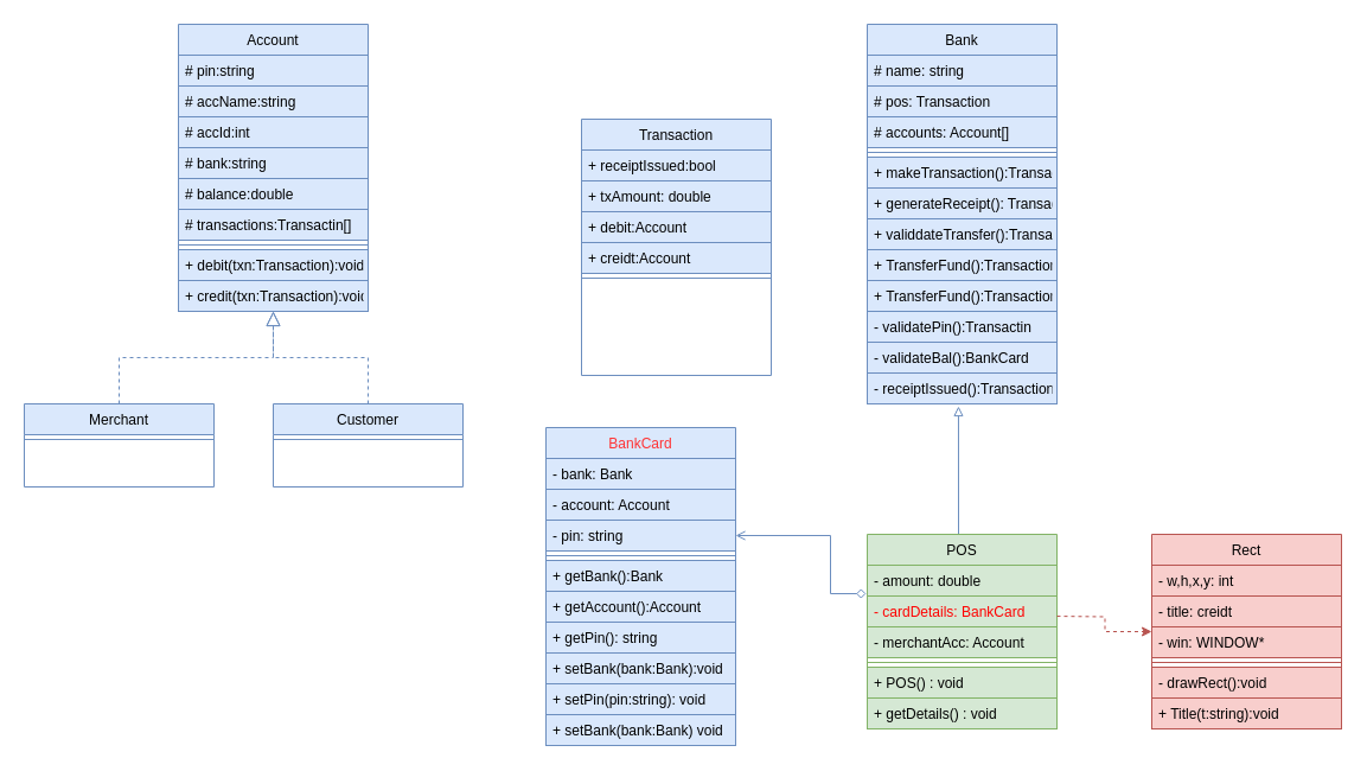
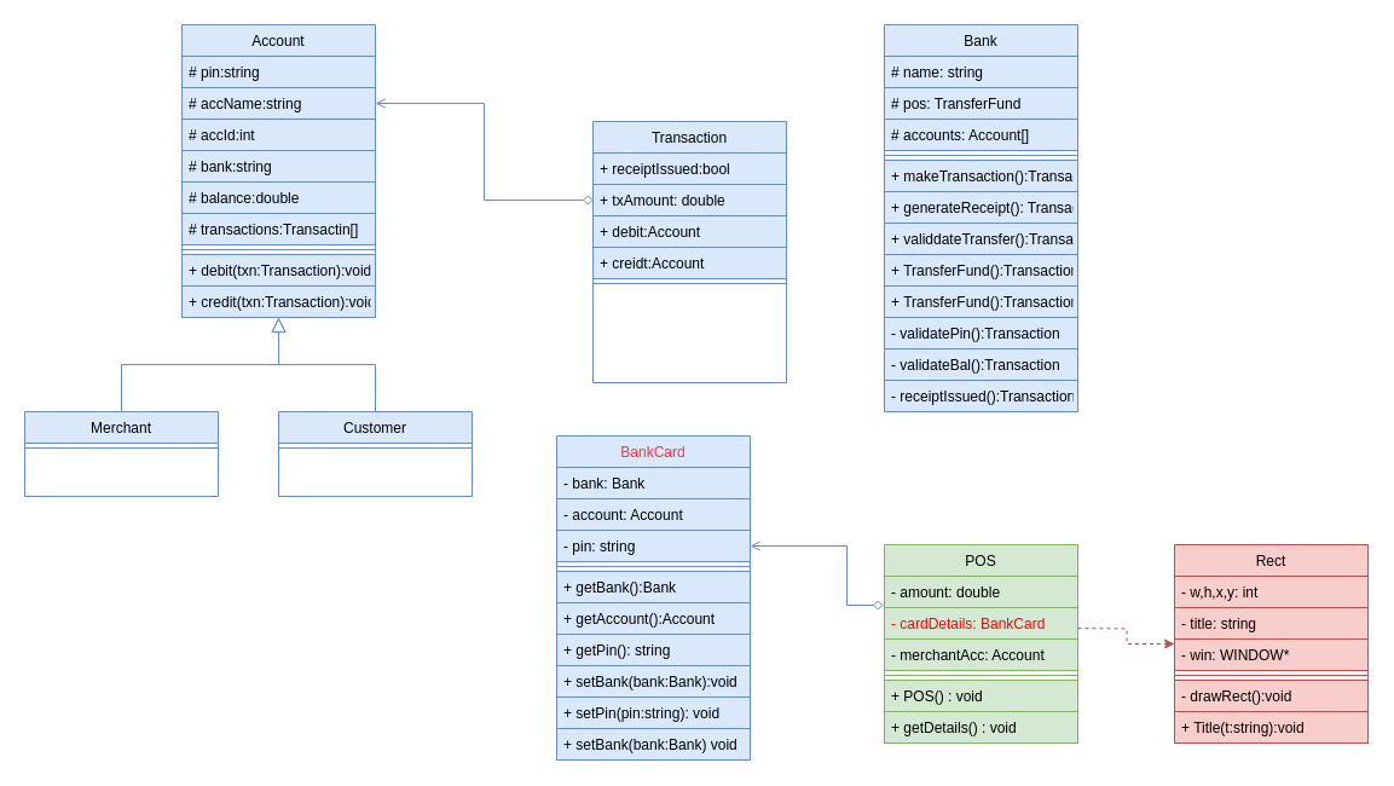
  <mxCell id="0" />
  <mxCell id="1" parent="0" />
- <mxCell id="2" value="" style="endArrow=block;endSize=10;endFill=0;shadow=0;strokeWidth=1;rounded=0;edgeStyle=elbowEdgeStyle;elbow=vertical;fillColor=#dae8fc;strokeColor=#6c8ebf;dashed=1;" parent="1" source="26" target="16" edge="1"><mxGeometry width="160" relative="1" as="geometry"><mxPoint x="100" y="183" as="sourcePoint" /><mxPoint x="100" y="183" as="targetPoint" /></mxGeometry></mxCell>
- <mxCell id="3" value="" style="endArrow=block;endSize=10;endFill=0;shadow=0;strokeWidth=1;rounded=0;edgeStyle=elbowEdgeStyle;elbow=vertical;fillColor=#dae8fc;strokeColor=#6c8ebf;dashed=1;" parent="1" source="28" target="16" edge="1"><mxGeometry width="160" relative="1" as="geometry"><mxPoint x="110" y="353" as="sourcePoint" /><mxPoint x="210" y="251" as="targetPoint" /></mxGeometry></mxCell>
+ <mxCell id="2" value="" style="endArrow=block;endSize=10;endFill=0;shadow=0;strokeWidth=1;rounded=0;edgeStyle=elbowEdgeStyle;elbow=vertical;fillColor=#dae8fc;strokeColor=#6c8ebf;" parent="1" source="26" target="16" edge="1"><mxGeometry width="160" relative="1" as="geometry"><mxPoint x="100" y="183" as="sourcePoint" /><mxPoint x="100" y="183" as="targetPoint" /></mxGeometry></mxCell>
+ <mxCell id="3" value="" style="endArrow=block;endSize=10;endFill=0;shadow=0;strokeWidth=1;rounded=0;edgeStyle=elbowEdgeStyle;elbow=vertical;fillColor=#dae8fc;strokeColor=#6c8ebf;" parent="1" source="28" target="16" edge="1"><mxGeometry width="160" relative="1" as="geometry"><mxPoint x="110" y="353" as="sourcePoint" /><mxPoint x="210" y="251" as="targetPoint" /></mxGeometry></mxCell>
  <mxCell id="4" style="edgeStyle=orthogonalEdgeStyle;rounded=0;orthogonalLoop=1;jettySize=auto;html=1;entryX=1;entryY=0.5;entryDx=0;entryDy=0;endArrow=open;endFill=0;startArrow=diamond;startFill=0;fillColor=#dae8fc;strokeColor=#6c8ebf;" parent="1" target="8" edge="1"><mxGeometry relative="1" as="geometry"><mxPoint x="730" y="500" as="sourcePoint" /><Array as="points"><mxPoint x="700" y="500" /><mxPoint x="700" y="451" /></Array></mxGeometry></mxCell>
  <mxCell id="5" value="BankCard" style="swimlane;fontStyle=0;align=center;verticalAlign=top;childLayout=stackLayout;horizontal=1;startSize=26;horizontalStack=0;resizeParent=1;resizeLast=0;collapsible=1;marginBottom=0;rounded=0;shadow=0;strokeWidth=1;fillColor=#dae8fc;strokeColor=#6c8ebf;fontColor=#FF3333;" parent="1" vertex="1"><mxGeometry x="460" y="360" width="160" height="268" as="geometry"><mxRectangle x="230" y="140" width="160" height="26" as="alternateBounds" /></mxGeometry></mxCell>
  <mxCell id="6" value="- bank: Bank" style="text;align=left;verticalAlign=top;spacingLeft=4;spacingRight=4;overflow=hidden;rotatable=0;points=[[0,0.5],[1,0.5]];portConstraint=eastwest;fillColor=#dae8fc;strokeColor=#6c8ebf;" parent="5" vertex="1"><mxGeometry y="26" width="160" height="26" as="geometry" /></mxCell>
  <mxCell id="7" value="- account: Account" style="text;align=left;verticalAlign=top;spacingLeft=4;spacingRight=4;overflow=hidden;rotatable=0;points=[[0,0.5],[1,0.5]];portConstraint=eastwest;rounded=0;shadow=0;html=0;fillColor=#dae8fc;strokeColor=#6c8ebf;" parent="5" vertex="1"><mxGeometry y="52" width="160" height="26" as="geometry" /></mxCell>
  <mxCell id="8" value="- pin: string" style="text;align=left;verticalAlign=top;spacingLeft=4;spacingRight=4;overflow=hidden;rotatable=0;points=[[0,0.5],[1,0.5]];portConstraint=eastwest;rounded=0;shadow=0;html=0;fillColor=#dae8fc;strokeColor=#6c8ebf;" parent="5" vertex="1"><mxGeometry y="78" width="160" height="26" as="geometry" /></mxCell>
  <mxCell id="9" value="" style="line;html=1;strokeWidth=1;align=left;verticalAlign=middle;spacingTop=-1;spacingLeft=3;spacingRight=3;rotatable=0;labelPosition=right;points=[];portConstraint=eastwest;fillColor=#dae8fc;strokeColor=#6c8ebf;" parent="5" vertex="1"><mxGeometry y="104" width="160" height="8" as="geometry" /></mxCell>
  <mxCell id="10" value="+ getBank():Bank" style="text;align=left;verticalAlign=top;spacingLeft=4;spacingRight=4;overflow=hidden;rotatable=0;points=[[0,0.5],[1,0.5]];portConstraint=eastwest;fillColor=#dae8fc;strokeColor=#6c8ebf;" parent="5" vertex="1"><mxGeometry y="112" width="160" height="26" as="geometry" /></mxCell>
  <mxCell id="11" value="+ getAccount():Account" style="text;align=left;verticalAlign=top;spacingLeft=4;spacingRight=4;overflow=hidden;rotatable=0;points=[[0,0.5],[1,0.5]];portConstraint=eastwest;fillColor=#dae8fc;strokeColor=#6c8ebf;" parent="5" vertex="1"><mxGeometry y="138" width="160" height="26" as="geometry" /></mxCell>
  <mxCell id="12" value="+ getPin(): string" style="text;align=left;verticalAlign=top;spacingLeft=4;spacingRight=4;overflow=hidden;rotatable=0;points=[[0,0.5],[1,0.5]];portConstraint=eastwest;fillColor=#dae8fc;strokeColor=#6c8ebf;" parent="5" vertex="1"><mxGeometry y="164" width="160" height="26" as="geometry" /></mxCell>
  <mxCell id="13" value="+ setBank(bank:Bank):void" style="text;align=left;verticalAlign=top;spacingLeft=4;spacingRight=4;overflow=hidden;rotatable=0;points=[[0,0.5],[1,0.5]];portConstraint=eastwest;fillColor=#dae8fc;strokeColor=#6c8ebf;" parent="5" vertex="1"><mxGeometry y="190" width="160" height="26" as="geometry" /></mxCell>
  <mxCell id="14" value="+ setPin(pin:string): void" style="text;align=left;verticalAlign=top;spacingLeft=4;spacingRight=4;overflow=hidden;rotatable=0;points=[[0,0.5],[1,0.5]];portConstraint=eastwest;fillColor=#dae8fc;strokeColor=#6c8ebf;" parent="5" vertex="1"><mxGeometry y="216" width="160" height="26" as="geometry" /></mxCell>
  <mxCell id="15" value="+ setBank(bank:Bank) void" style="text;align=left;verticalAlign=top;spacingLeft=4;spacingRight=4;overflow=hidden;rotatable=0;points=[[0,0.5],[1,0.5]];portConstraint=eastwest;fillColor=#dae8fc;strokeColor=#6c8ebf;" parent="5" vertex="1"><mxGeometry y="242" width="160" height="26" as="geometry" /></mxCell>
  <mxCell id="16" value="Account" style="swimlane;fontStyle=0;align=center;verticalAlign=top;childLayout=stackLayout;horizontal=1;startSize=26;horizontalStack=0;resizeParent=1;resizeLast=0;collapsible=1;marginBottom=0;rounded=0;shadow=0;strokeWidth=1;fillColor=#dae8fc;strokeColor=#6c8ebf;" parent="1" vertex="1"><mxGeometry x="150" y="20" width="160" height="242" as="geometry"><mxRectangle x="230" y="140" width="160" height="26" as="alternateBounds" /></mxGeometry></mxCell>
  <mxCell id="17" value="# pin:string" style="text;align=left;verticalAlign=top;spacingLeft=4;spacingRight=4;overflow=hidden;rotatable=0;points=[[0,0.5],[1,0.5]];portConstraint=eastwest;fillColor=#dae8fc;strokeColor=#6c8ebf;" parent="16" vertex="1"><mxGeometry y="26" width="160" height="26" as="geometry" /></mxCell>
  <mxCell id="18" value="# accName:string" style="text;align=left;verticalAlign=top;spacingLeft=4;spacingRight=4;overflow=hidden;rotatable=0;points=[[0,0.5],[1,0.5]];portConstraint=eastwest;rounded=0;shadow=0;html=0;fillColor=#dae8fc;strokeColor=#6c8ebf;" parent="16" vertex="1"><mxGeometry y="52" width="160" height="26" as="geometry" /></mxCell>
  <mxCell id="19" value="# accId:int" style="text;align=left;verticalAlign=top;spacingLeft=4;spacingRight=4;overflow=hidden;rotatable=0;points=[[0,0.5],[1,0.5]];portConstraint=eastwest;rounded=0;shadow=0;html=0;fillColor=#dae8fc;strokeColor=#6c8ebf;" parent="16" vertex="1"><mxGeometry y="78" width="160" height="26" as="geometry" /></mxCell>
  <mxCell id="20" value="# bank:string" style="text;align=left;verticalAlign=top;spacingLeft=4;spacingRight=4;overflow=hidden;rotatable=0;points=[[0,0.5],[1,0.5]];portConstraint=eastwest;rounded=0;shadow=0;html=0;fillColor=#dae8fc;strokeColor=#6c8ebf;" parent="16" vertex="1"><mxGeometry y="104" width="160" height="26" as="geometry" /></mxCell>
  <mxCell id="21" value="# balance:double" style="text;align=left;verticalAlign=top;spacingLeft=4;spacingRight=4;overflow=hidden;rotatable=0;points=[[0,0.5],[1,0.5]];portConstraint=eastwest;rounded=0;shadow=0;html=0;fillColor=#dae8fc;strokeColor=#6c8ebf;" parent="16" vertex="1"><mxGeometry y="130" width="160" height="26" as="geometry" /></mxCell>
  <mxCell id="22" value="# transactions:Transactin[]" style="text;align=left;verticalAlign=top;spacingLeft=4;spacingRight=4;overflow=hidden;rotatable=0;points=[[0,0.5],[1,0.5]];portConstraint=eastwest;rounded=0;shadow=0;html=0;fillColor=#dae8fc;strokeColor=#6c8ebf;" parent="16" vertex="1"><mxGeometry y="156" width="160" height="26" as="geometry" /></mxCell>
  <mxCell id="23" value="" style="line;html=1;strokeWidth=1;align=left;verticalAlign=middle;spacingTop=-1;spacingLeft=3;spacingRight=3;rotatable=0;labelPosition=right;points=[];portConstraint=eastwest;fillColor=#dae8fc;strokeColor=#6c8ebf;" parent="16" vertex="1"><mxGeometry y="182" width="160" height="8" as="geometry" /></mxCell>
  <mxCell id="24" value="+ debit(txn:Transaction):void" style="text;align=left;verticalAlign=top;spacingLeft=4;spacingRight=4;overflow=hidden;rotatable=0;points=[[0,0.5],[1,0.5]];portConstraint=eastwest;fillColor=#dae8fc;strokeColor=#6c8ebf;" parent="16" vertex="1"><mxGeometry y="190" width="160" height="26" as="geometry" /></mxCell>
  <mxCell id="25" value="+ credit(txn:Transaction):void" style="text;align=left;verticalAlign=top;spacingLeft=4;spacingRight=4;overflow=hidden;rotatable=0;points=[[0,0.5],[1,0.5]];portConstraint=eastwest;fillColor=#dae8fc;strokeColor=#6c8ebf;" parent="16" vertex="1"><mxGeometry y="216" width="160" height="26" as="geometry" /></mxCell>
  <mxCell id="26" value="Merchant" style="swimlane;fontStyle=0;align=center;verticalAlign=top;childLayout=stackLayout;horizontal=1;startSize=26;horizontalStack=0;resizeParent=1;resizeLast=0;collapsible=1;marginBottom=0;rounded=0;shadow=0;strokeWidth=1;fillColor=#dae8fc;strokeColor=#6c8ebf;" parent="1" vertex="1"><mxGeometry x="20" y="340" width="160" height="70" as="geometry"><mxRectangle x="130" y="380" width="160" height="26" as="alternateBounds" /></mxGeometry></mxCell>
  <mxCell id="27" value="" style="line;html=1;strokeWidth=1;align=left;verticalAlign=middle;spacingTop=-1;spacingLeft=3;spacingRight=3;rotatable=0;labelPosition=right;points=[];portConstraint=eastwest;fillColor=#dae8fc;strokeColor=#6c8ebf;" parent="26" vertex="1"><mxGeometry y="26" width="160" height="8" as="geometry" /></mxCell>
  <mxCell id="28" value="Customer" style="swimlane;fontStyle=0;align=center;verticalAlign=top;childLayout=stackLayout;horizontal=1;startSize=26;horizontalStack=0;resizeParent=1;resizeLast=0;collapsible=1;marginBottom=0;rounded=0;shadow=0;strokeWidth=1;fillColor=#dae8fc;strokeColor=#6c8ebf;" parent="1" vertex="1"><mxGeometry x="230" y="340" width="160" height="70" as="geometry"><mxRectangle x="340" y="380" width="170" height="26" as="alternateBounds" /></mxGeometry></mxCell>
  <mxCell id="29" value="" style="line;html=1;strokeWidth=1;align=left;verticalAlign=middle;spacingTop=-1;spacingLeft=3;spacingRight=3;rotatable=0;labelPosition=right;points=[];portConstraint=eastwest;fillColor=#dae8fc;strokeColor=#6c8ebf;" parent="28" vertex="1"><mxGeometry y="26" width="160" height="8" as="geometry" /></mxCell>
  <mxCell id="30" value="Transaction" style="swimlane;fontStyle=0;align=center;verticalAlign=top;childLayout=stackLayout;horizontal=1;startSize=26;horizontalStack=0;resizeParent=1;resizeLast=0;collapsible=1;marginBottom=0;rounded=0;shadow=0;strokeWidth=1;fillColor=#dae8fc;strokeColor=#6c8ebf;" parent="1" vertex="1"><mxGeometry x="490" y="100" width="160" height="216" as="geometry"><mxRectangle x="550" y="140" width="160" height="26" as="alternateBounds" /></mxGeometry></mxCell>
  <mxCell id="31" value="+ receiptIssued:bool" style="text;align=left;verticalAlign=top;spacingLeft=4;spacingRight=4;overflow=hidden;rotatable=0;points=[[0,0.5],[1,0.5]];portConstraint=eastwest;fillColor=#dae8fc;strokeColor=#6c8ebf;" parent="30" vertex="1"><mxGeometry y="26" width="160" height="26" as="geometry" /></mxCell>
  <mxCell id="32" value="+ txAmount: double" style="text;align=left;verticalAlign=top;spacingLeft=4;spacingRight=4;overflow=hidden;rotatable=0;points=[[0,0.5],[1,0.5]];portConstraint=eastwest;rounded=0;shadow=0;html=0;fillColor=#dae8fc;strokeColor=#6c8ebf;" parent="30" vertex="1"><mxGeometry y="52" width="160" height="26" as="geometry" /></mxCell>
  <mxCell id="33" value="+ debit:Account" style="text;align=left;verticalAlign=top;spacingLeft=4;spacingRight=4;overflow=hidden;rotatable=0;points=[[0,0.5],[1,0.5]];portConstraint=eastwest;rounded=0;shadow=0;html=0;fillColor=#dae8fc;strokeColor=#6c8ebf;" parent="30" vertex="1"><mxGeometry y="78" width="160" height="26" as="geometry" /></mxCell>
  <mxCell id="34" value="+ creidt:Account" style="text;align=left;verticalAlign=top;spacingLeft=4;spacingRight=4;overflow=hidden;rotatable=0;points=[[0,0.5],[1,0.5]];portConstraint=eastwest;rounded=0;shadow=0;html=0;fillColor=#dae8fc;strokeColor=#6c8ebf;" parent="30" vertex="1"><mxGeometry y="104" width="160" height="26" as="geometry" /></mxCell>
  <mxCell id="35" value="" style="line;html=1;strokeWidth=1;align=left;verticalAlign=middle;spacingTop=-1;spacingLeft=3;spacingRight=3;rotatable=0;labelPosition=right;points=[];portConstraint=eastwest;fillColor=#dae8fc;strokeColor=#6c8ebf;" parent="30" vertex="1"><mxGeometry y="130" width="160" height="8" as="geometry" /></mxCell>
  <mxCell id="36" value="Bank" style="swimlane;fontStyle=0;align=center;verticalAlign=top;childLayout=stackLayout;horizontal=1;startSize=26;horizontalStack=0;resizeParent=1;resizeLast=0;collapsible=1;marginBottom=0;rounded=0;shadow=0;strokeWidth=1;fillColor=#dae8fc;strokeColor=#6c8ebf;" parent="1" vertex="1"><mxGeometry x="731" y="20" width="160" height="320" as="geometry"><mxRectangle x="230" y="140" width="160" height="26" as="alternateBounds" /></mxGeometry></mxCell>
  <mxCell id="37" value="# name: string" style="text;align=left;verticalAlign=top;spacingLeft=4;spacingRight=4;overflow=hidden;rotatable=0;points=[[0,0.5],[1,0.5]];portConstraint=eastwest;fillColor=#dae8fc;strokeColor=#6c8ebf;" parent="36" vertex="1"><mxGeometry y="26" width="160" height="26" as="geometry" /></mxCell>
- <mxCell id="38" value="# pos: Transaction" style="text;align=left;verticalAlign=top;spacingLeft=4;spacingRight=4;overflow=hidden;rotatable=0;points=[[0,0.5],[1,0.5]];portConstraint=eastwest;fillColor=#dae8fc;strokeColor=#6c8ebf;" parent="36" vertex="1"><mxGeometry y="52" width="160" height="26" as="geometry" /></mxCell>
+ <mxCell id="38" value="# pos: TransferFund" style="text;align=left;verticalAlign=top;spacingLeft=4;spacingRight=4;overflow=hidden;rotatable=0;points=[[0,0.5],[1,0.5]];portConstraint=eastwest;fillColor=#dae8fc;strokeColor=#6c8ebf;" parent="36" vertex="1"><mxGeometry y="52" width="160" height="26" as="geometry" /></mxCell>
  <mxCell id="39" value="# accounts: Account[]" style="text;align=left;verticalAlign=top;spacingLeft=4;spacingRight=4;overflow=hidden;rotatable=0;points=[[0,0.5],[1,0.5]];portConstraint=eastwest;fillColor=#dae8fc;strokeColor=#6c8ebf;" parent="36" vertex="1"><mxGeometry y="78" width="160" height="26" as="geometry" /></mxCell>
  <mxCell id="40" value="" style="line;html=1;strokeWidth=1;align=left;verticalAlign=middle;spacingTop=-1;spacingLeft=3;spacingRight=3;rotatable=0;labelPosition=right;points=[];portConstraint=eastwest;fillColor=#dae8fc;strokeColor=#6c8ebf;" parent="36" vertex="1"><mxGeometry y="104" width="160" height="8" as="geometry" /></mxCell>
  <mxCell id="41" value="+ makeTransaction():Transaction" style="text;align=left;verticalAlign=top;spacingLeft=4;spacingRight=4;overflow=hidden;rotatable=0;points=[[0,0.5],[1,0.5]];portConstraint=eastwest;fillColor=#dae8fc;strokeColor=#6c8ebf;" parent="36" vertex="1"><mxGeometry y="112" width="160" height="26" as="geometry" /></mxCell>
  <mxCell id="42" value="+ generateReceipt(): Transaction" style="text;align=left;verticalAlign=top;spacingLeft=4;spacingRight=4;overflow=hidden;rotatable=0;points=[[0,0.5],[1,0.5]];portConstraint=eastwest;fillColor=#dae8fc;strokeColor=#6c8ebf;" parent="36" vertex="1"><mxGeometry y="138" width="160" height="26" as="geometry" /></mxCell>
  <mxCell id="43" value="+ validdateTransfer():Transaction" style="text;align=left;verticalAlign=top;spacingLeft=4;spacingRight=4;overflow=hidden;rotatable=0;points=[[0,0.5],[1,0.5]];portConstraint=eastwest;fillColor=#dae8fc;strokeColor=#6c8ebf;" parent="36" vertex="1"><mxGeometry y="164" width="160" height="26" as="geometry" /></mxCell>
  <mxCell id="44" value="+ TransferFund():Transaction" style="text;align=left;verticalAlign=top;spacingLeft=4;spacingRight=4;overflow=hidden;rotatable=0;points=[[0,0.5],[1,0.5]];portConstraint=eastwest;fillColor=#dae8fc;strokeColor=#6c8ebf;" parent="36" vertex="1"><mxGeometry y="190" width="160" height="26" as="geometry" /></mxCell>
  <mxCell id="45" value="+ TransferFund():Transaction" style="text;align=left;verticalAlign=top;spacingLeft=4;spacingRight=4;overflow=hidden;rotatable=0;points=[[0,0.5],[1,0.5]];portConstraint=eastwest;fillColor=#dae8fc;strokeColor=#6c8ebf;" parent="36" vertex="1"><mxGeometry y="216" width="160" height="26" as="geometry" /></mxCell>
- <mxCell id="46" value="- validatePin():Transactin" style="text;align=left;verticalAlign=top;spacingLeft=4;spacingRight=4;overflow=hidden;rotatable=0;points=[[0,0.5],[1,0.5]];portConstraint=eastwest;fillColor=#dae8fc;strokeColor=#6c8ebf;" parent="36" vertex="1"><mxGeometry y="242" width="160" height="26" as="geometry" /></mxCell>
- <mxCell id="47" value="- validateBal():BankCard" style="text;align=left;verticalAlign=top;spacingLeft=4;spacingRight=4;overflow=hidden;rotatable=0;points=[[0,0.5],[1,0.5]];portConstraint=eastwest;fillColor=#dae8fc;strokeColor=#6c8ebf;" parent="36" vertex="1"><mxGeometry y="268" width="160" height="26" as="geometry" /></mxCell>
+ <mxCell id="46" value="- validatePin():Transaction" style="text;align=left;verticalAlign=top;spacingLeft=4;spacingRight=4;overflow=hidden;rotatable=0;points=[[0,0.5],[1,0.5]];portConstraint=eastwest;fillColor=#dae8fc;strokeColor=#6c8ebf;" parent="36" vertex="1"><mxGeometry y="242" width="160" height="26" as="geometry" /></mxCell>
+ <mxCell id="47" value="- validateBal():Transaction" style="text;align=left;verticalAlign=top;spacingLeft=4;spacingRight=4;overflow=hidden;rotatable=0;points=[[0,0.5],[1,0.5]];portConstraint=eastwest;fillColor=#dae8fc;strokeColor=#6c8ebf;" parent="36" vertex="1"><mxGeometry y="268" width="160" height="26" as="geometry" /></mxCell>
  <mxCell id="48" value="- receiptIssued():Transaction" style="text;align=left;verticalAlign=top;spacingLeft=4;spacingRight=4;overflow=hidden;rotatable=0;points=[[0,0.5],[1,0.5]];portConstraint=eastwest;fillColor=#dae8fc;strokeColor=#6c8ebf;" parent="36" vertex="1"><mxGeometry y="294" width="160" height="26" as="geometry" /></mxCell>
- <mxCell id="49" style="edgeStyle=orthogonalEdgeStyle;rounded=0;orthogonalLoop=1;jettySize=auto;html=1;exitX=0.5;exitY=0;exitDx=0;exitDy=0;startArrow=none;startFill=0;endArrow=block;endFill=0;entryX=0.481;entryY=1.077;entryDx=0;entryDy=0;entryPerimeter=0;fillColor=#dae8fc;strokeColor=#6c8ebf;" parent="1" source="50" target="48" edge="1"><mxGeometry relative="1" as="geometry"><mxPoint x="811" y="370" as="targetPoint" /><Array as="points"><mxPoint x="808" y="450" /></Array></mxGeometry></mxCell>
  <mxCell id="50" value="POS" style="swimlane;fontStyle=0;align=center;verticalAlign=top;childLayout=stackLayout;horizontal=1;startSize=26;horizontalStack=0;resizeParent=1;resizeLast=0;collapsible=1;marginBottom=0;rounded=0;shadow=0;strokeWidth=1;fillColor=#d5e8d4;strokeColor=#82b366;" parent="1" vertex="1"><mxGeometry x="731" y="450" width="160" height="164" as="geometry"><mxRectangle x="230" y="140" width="160" height="26" as="alternateBounds" /></mxGeometry></mxCell>
  <mxCell id="51" value="- amount: double" style="text;align=left;verticalAlign=top;spacingLeft=4;spacingRight=4;overflow=hidden;rotatable=0;points=[[0,0.5],[1,0.5]];portConstraint=eastwest;rounded=0;shadow=0;html=0;fillColor=#d5e8d4;strokeColor=#82b366;" parent="50" vertex="1"><mxGeometry y="26" width="160" height="26" as="geometry" /></mxCell>
  <mxCell id="52" value="- cardDetails: BankCard" style="text;align=left;verticalAlign=top;spacingLeft=4;spacingRight=4;overflow=hidden;rotatable=0;points=[[0,0.5],[1,0.5]];portConstraint=eastwest;rounded=0;shadow=0;html=0;fillColor=#d5e8d4;strokeColor=#82b366;fontColor=#FF0000;" parent="50" vertex="1"><mxGeometry y="52" width="160" height="26" as="geometry" /></mxCell>
  <mxCell id="53" value="- merchantAcc: Account" style="text;align=left;verticalAlign=top;spacingLeft=4;spacingRight=4;overflow=hidden;rotatable=0;points=[[0,0.5],[1,0.5]];portConstraint=eastwest;rounded=0;shadow=0;html=0;fillColor=#d5e8d4;strokeColor=#82b366;" parent="50" vertex="1"><mxGeometry y="78" width="160" height="26" as="geometry" /></mxCell>
  <mxCell id="54" value="" style="line;html=1;strokeWidth=1;align=left;verticalAlign=middle;spacingTop=-1;spacingLeft=3;spacingRight=3;rotatable=0;labelPosition=right;points=[];portConstraint=eastwest;fillColor=#d5e8d4;strokeColor=#82b366;" parent="50" vertex="1"><mxGeometry y="104" width="160" height="8" as="geometry" /></mxCell>
  <mxCell id="55" value="+ POS() : void" style="text;align=left;verticalAlign=top;spacingLeft=4;spacingRight=4;overflow=hidden;rotatable=0;points=[[0,0.5],[1,0.5]];portConstraint=eastwest;fillColor=#d5e8d4;strokeColor=#82b366;" parent="50" vertex="1"><mxGeometry y="112" width="160" height="26" as="geometry" /></mxCell>
  <mxCell id="56" value="+ getDetails() : void" style="text;align=left;verticalAlign=top;spacingLeft=4;spacingRight=4;overflow=hidden;rotatable=0;points=[[0,0.5],[1,0.5]];portConstraint=eastwest;fillColor=#d5e8d4;strokeColor=#82b366;" vertex="1" parent="50"><mxGeometry y="138" width="160" height="26" as="geometry" /></mxCell>
+ <mxCell id="57" style="edgeStyle=orthogonalEdgeStyle;rounded=0;orthogonalLoop=1;jettySize=auto;html=1;exitX=0;exitY=0.5;exitDx=0;exitDy=0;entryX=1;entryY=0.5;entryDx=0;entryDy=0;startArrow=diamond;startFill=0;endArrow=open;endFill=0;fillColor=#dae8fc;strokeColor=#6c8ebf;" parent="1" source="32" target="18" edge="1"><mxGeometry relative="1" as="geometry" /></mxCell>
  <mxCell id="58" value="" style="edgeStyle=orthogonalEdgeStyle;rounded=0;orthogonalLoop=1;jettySize=auto;html=1;fillColor=#f8cecc;strokeColor=#b85450;dashed=1;" parent="1" target="59" edge="1"><mxGeometry relative="1" as="geometry"><mxPoint x="891" y="519.034" as="sourcePoint" /></mxGeometry></mxCell>
  <mxCell id="59" value="Rect" style="swimlane;fontStyle=0;align=center;verticalAlign=top;childLayout=stackLayout;horizontal=1;startSize=26;horizontalStack=0;resizeParent=1;resizeLast=0;collapsible=1;marginBottom=0;rounded=0;shadow=0;strokeWidth=1;fillColor=#f8cecc;strokeColor=#b85450;" parent="1" vertex="1"><mxGeometry x="971" y="450" width="160" height="164" as="geometry"><mxRectangle x="230" y="140" width="160" height="26" as="alternateBounds" /></mxGeometry></mxCell>
  <mxCell id="60" value="- w,h,x,y: int" style="text;align=left;verticalAlign=top;spacingLeft=4;spacingRight=4;overflow=hidden;rotatable=0;points=[[0,0.5],[1,0.5]];portConstraint=eastwest;rounded=0;shadow=0;html=0;fillColor=#f8cecc;strokeColor=#b85450;" parent="59" vertex="1"><mxGeometry y="26" width="160" height="26" as="geometry" /></mxCell>
- <mxCell id="61" value="- title: creidt" style="text;align=left;verticalAlign=top;spacingLeft=4;spacingRight=4;overflow=hidden;rotatable=0;points=[[0,0.5],[1,0.5]];portConstraint=eastwest;rounded=0;shadow=0;html=0;fillColor=#f8cecc;strokeColor=#b85450;" parent="59" vertex="1"><mxGeometry y="52" width="160" height="26" as="geometry" /></mxCell>
+ <mxCell id="61" value="- title: string" style="text;align=left;verticalAlign=top;spacingLeft=4;spacingRight=4;overflow=hidden;rotatable=0;points=[[0,0.5],[1,0.5]];portConstraint=eastwest;rounded=0;shadow=0;html=0;fillColor=#f8cecc;strokeColor=#b85450;" parent="59" vertex="1"><mxGeometry y="52" width="160" height="26" as="geometry" /></mxCell>
  <mxCell id="62" value="- win: WINDOW*" style="text;align=left;verticalAlign=top;spacingLeft=4;spacingRight=4;overflow=hidden;rotatable=0;points=[[0,0.5],[1,0.5]];portConstraint=eastwest;rounded=0;shadow=0;html=0;fillColor=#f8cecc;strokeColor=#b85450;" parent="59" vertex="1"><mxGeometry y="78" width="160" height="26" as="geometry" /></mxCell>
  <mxCell id="63" value="" style="line;html=1;strokeWidth=1;align=left;verticalAlign=middle;spacingTop=-1;spacingLeft=3;spacingRight=3;rotatable=0;labelPosition=right;points=[];portConstraint=eastwest;fillColor=#f8cecc;strokeColor=#b85450;" parent="59" vertex="1"><mxGeometry y="104" width="160" height="8" as="geometry" /></mxCell>
  <mxCell id="64" value="- drawRect():void" style="text;align=left;verticalAlign=top;spacingLeft=4;spacingRight=4;overflow=hidden;rotatable=0;points=[[0,0.5],[1,0.5]];portConstraint=eastwest;fillColor=#f8cecc;strokeColor=#b85450;" parent="59" vertex="1"><mxGeometry y="112" width="160" height="26" as="geometry" /></mxCell>
  <mxCell id="65" value="+ Title(t:string):void" style="text;align=left;verticalAlign=top;spacingLeft=4;spacingRight=4;overflow=hidden;rotatable=0;points=[[0,0.5],[1,0.5]];portConstraint=eastwest;fillColor=#f8cecc;strokeColor=#b85450;" parent="59" vertex="1"><mxGeometry y="138" width="160" height="26" as="geometry" /></mxCell>
